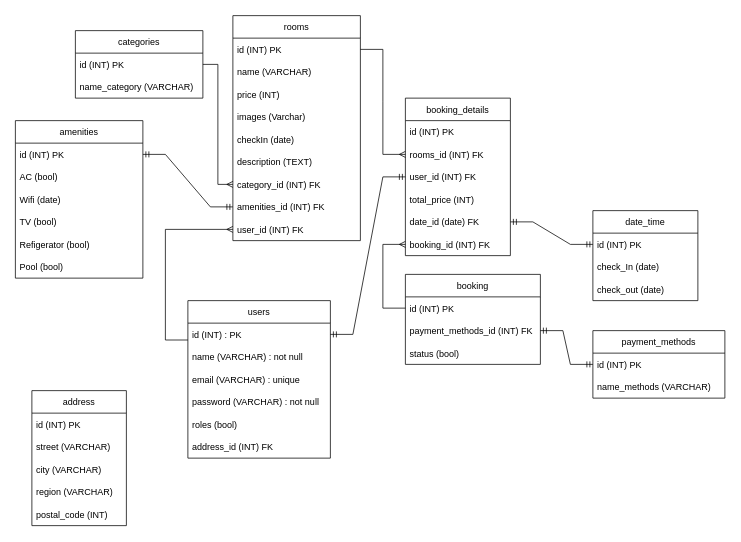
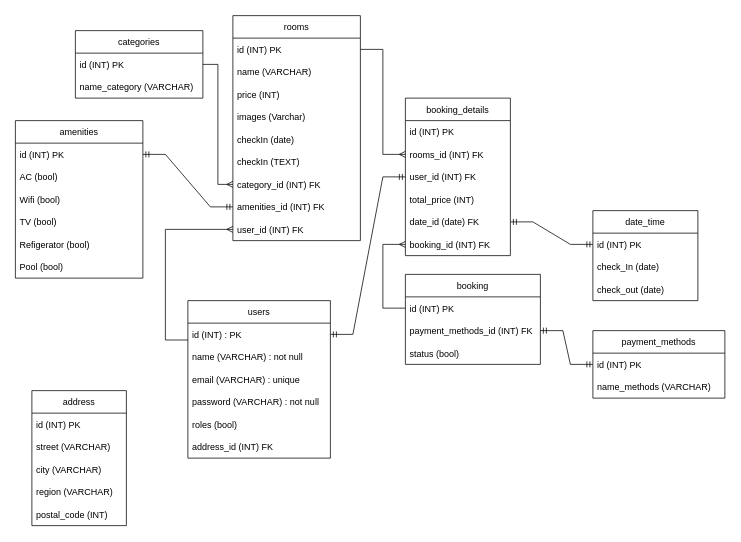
  <mxCell id="0" />
  <mxCell id="1" parent="0" />
  <mxCell id="2" value="users" style="swimlane;fontStyle=0;childLayout=stackLayout;horizontal=1;startSize=30;horizontalStack=0;resizeParent=1;resizeParentMax=0;resizeLast=0;collapsible=1;marginBottom=0;" parent="1" vertex="1"><mxGeometry x="250" y="400" width="190" height="210" as="geometry" /></mxCell>
  <mxCell id="3" value="id (INT) : PK" style="text;strokeColor=none;fillColor=none;align=left;verticalAlign=middle;spacingLeft=4;spacingRight=4;overflow=hidden;points=[[0,0.5],[1,0.5]];portConstraint=eastwest;rotatable=0;" parent="2" vertex="1"><mxGeometry y="30" width="190" height="30" as="geometry" /></mxCell>
  <mxCell id="4" value="name (VARCHAR) : not null" style="text;strokeColor=none;fillColor=none;align=left;verticalAlign=middle;spacingLeft=4;spacingRight=4;overflow=hidden;points=[[0,0.5],[1,0.5]];portConstraint=eastwest;rotatable=0;" parent="2" vertex="1"><mxGeometry y="60" width="190" height="30" as="geometry" /></mxCell>
  <mxCell id="5" value="email (VARCHAR) : unique" style="text;strokeColor=none;fillColor=none;align=left;verticalAlign=middle;spacingLeft=4;spacingRight=4;overflow=hidden;points=[[0,0.5],[1,0.5]];portConstraint=eastwest;rotatable=0;" parent="2" vertex="1"><mxGeometry y="90" width="190" height="30" as="geometry" /></mxCell>
  <mxCell id="6" value="password (VARCHAR) : not null" style="text;strokeColor=none;fillColor=none;align=left;verticalAlign=middle;spacingLeft=4;spacingRight=4;overflow=hidden;points=[[0,0.5],[1,0.5]];portConstraint=eastwest;rotatable=0;" parent="2" vertex="1"><mxGeometry y="120" width="190" height="30" as="geometry" /></mxCell>
  <mxCell id="7" value="roles (bool)" style="text;strokeColor=none;fillColor=none;align=left;verticalAlign=middle;spacingLeft=4;spacingRight=4;overflow=hidden;points=[[0,0.5],[1,0.5]];portConstraint=eastwest;rotatable=0;" parent="2" vertex="1"><mxGeometry y="150" width="190" height="30" as="geometry" /></mxCell>
  <mxCell id="8" value="address_id (INT) FK " style="text;strokeColor=none;fillColor=none;align=left;verticalAlign=middle;spacingLeft=4;spacingRight=4;overflow=hidden;points=[[0,0.5],[1,0.5]];portConstraint=eastwest;rotatable=0;" parent="2" vertex="1"><mxGeometry y="180" width="190" height="30" as="geometry" /></mxCell>
  <mxCell id="9" value="rooms" style="swimlane;fontStyle=0;childLayout=stackLayout;horizontal=1;startSize=30;horizontalStack=0;resizeParent=1;resizeParentMax=0;resizeLast=0;collapsible=1;marginBottom=0;" parent="1" vertex="1"><mxGeometry x="310" y="20" width="170" height="300" as="geometry" /></mxCell>
  <mxCell id="10" value="id (INT) PK" style="text;strokeColor=none;fillColor=none;align=left;verticalAlign=middle;spacingLeft=4;spacingRight=4;overflow=hidden;points=[[0,0.5],[1,0.5]];portConstraint=eastwest;rotatable=0;" parent="9" vertex="1"><mxGeometry y="30" width="170" height="30" as="geometry" /></mxCell>
  <mxCell id="11" value="name (VARCHAR)" style="text;strokeColor=none;fillColor=none;align=left;verticalAlign=middle;spacingLeft=4;spacingRight=4;overflow=hidden;points=[[0,0.5],[1,0.5]];portConstraint=eastwest;rotatable=0;" parent="9" vertex="1"><mxGeometry y="60" width="170" height="30" as="geometry" /></mxCell>
  <mxCell id="12" value="price (INT)" style="text;strokeColor=none;fillColor=none;align=left;verticalAlign=middle;spacingLeft=4;spacingRight=4;overflow=hidden;points=[[0,0.5],[1,0.5]];portConstraint=eastwest;rotatable=0;" parent="9" vertex="1"><mxGeometry y="90" width="170" height="30" as="geometry" /></mxCell>
  <mxCell id="13" value="images (Varchar)" style="text;strokeColor=none;fillColor=none;align=left;verticalAlign=middle;spacingLeft=4;spacingRight=4;overflow=hidden;points=[[0,0.5],[1,0.5]];portConstraint=eastwest;rotatable=0;" parent="9" vertex="1"><mxGeometry y="120" width="170" height="30" as="geometry" /></mxCell>
  <mxCell id="14" value="checkIn (date)" style="text;strokeColor=none;fillColor=none;align=left;verticalAlign=middle;spacingLeft=4;spacingRight=4;overflow=hidden;points=[[0,0.5],[1,0.5]];portConstraint=eastwest;rotatable=0;" parent="9" vertex="1"><mxGeometry y="150" width="170" height="30" as="geometry" /></mxCell>
- <mxCell id="15" value="description (TEXT)" style="text;strokeColor=none;fillColor=none;align=left;verticalAlign=middle;spacingLeft=4;spacingRight=4;overflow=hidden;points=[[0,0.5],[1,0.5]];portConstraint=eastwest;rotatable=0;" parent="9" vertex="1"><mxGeometry y="180" width="170" height="30" as="geometry" /></mxCell>
+ <mxCell id="15" value="checkIn (TEXT)" style="text;strokeColor=none;fillColor=none;align=left;verticalAlign=middle;spacingLeft=4;spacingRight=4;overflow=hidden;points=[[0,0.5],[1,0.5]];portConstraint=eastwest;rotatable=0;" parent="9" vertex="1"><mxGeometry y="180" width="170" height="30" as="geometry" /></mxCell>
  <mxCell id="16" value="category_id (INT) FK" style="text;strokeColor=none;fillColor=none;align=left;verticalAlign=middle;spacingLeft=4;spacingRight=4;overflow=hidden;points=[[0,0.5],[1,0.5]];portConstraint=eastwest;rotatable=0;" parent="9" vertex="1"><mxGeometry y="210" width="170" height="30" as="geometry" /></mxCell>
  <mxCell id="17" value="amenities_id (INT) FK" style="text;strokeColor=none;fillColor=none;align=left;verticalAlign=middle;spacingLeft=4;spacingRight=4;overflow=hidden;points=[[0,0.5],[1,0.5]];portConstraint=eastwest;rotatable=0;" parent="9" vertex="1"><mxGeometry y="240" width="170" height="30" as="geometry" /></mxCell>
  <mxCell id="18" value="user_id (INT) FK" style="text;strokeColor=none;fillColor=none;align=left;verticalAlign=middle;spacingLeft=4;spacingRight=4;overflow=hidden;points=[[0,0.5],[1,0.5]];portConstraint=eastwest;rotatable=0;" parent="9" vertex="1"><mxGeometry y="270" width="170" height="30" as="geometry" /></mxCell>
  <mxCell id="19" value="booking" style="swimlane;fontStyle=0;childLayout=stackLayout;horizontal=1;startSize=30;horizontalStack=0;resizeParent=1;resizeParentMax=0;resizeLast=0;collapsible=1;marginBottom=0;" parent="1" vertex="1"><mxGeometry x="540" y="365" width="180" height="120" as="geometry" /></mxCell>
  <mxCell id="20" value="id (INT) PK" style="text;strokeColor=none;fillColor=none;align=left;verticalAlign=middle;spacingLeft=4;spacingRight=4;overflow=hidden;points=[[0,0.5],[1,0.5]];portConstraint=eastwest;rotatable=0;" parent="19" vertex="1"><mxGeometry y="30" width="180" height="30" as="geometry" /></mxCell>
  <mxCell id="21" value="payment_methods_id (INT) FK" style="text;strokeColor=none;fillColor=none;align=left;verticalAlign=middle;spacingLeft=4;spacingRight=4;overflow=hidden;points=[[0,0.5],[1,0.5]];portConstraint=eastwest;rotatable=0;" parent="19" vertex="1"><mxGeometry y="60" width="180" height="30" as="geometry" /></mxCell>
  <mxCell id="22" value="status (bool)" style="text;strokeColor=none;fillColor=none;align=left;verticalAlign=middle;spacingLeft=4;spacingRight=4;overflow=hidden;points=[[0,0.5],[1,0.5]];portConstraint=eastwest;rotatable=0;" parent="19" vertex="1"><mxGeometry y="90" width="180" height="30" as="geometry" /></mxCell>
  <mxCell id="23" value="address" style="swimlane;fontStyle=0;childLayout=stackLayout;horizontal=1;startSize=30;horizontalStack=0;resizeParent=1;resizeParentMax=0;resizeLast=0;collapsible=1;marginBottom=0;" parent="1" vertex="1"><mxGeometry x="42" y="520" width="126" height="180" as="geometry" /></mxCell>
  <mxCell id="24" value="id (INT) PK" style="text;strokeColor=none;fillColor=none;align=left;verticalAlign=middle;spacingLeft=4;spacingRight=4;overflow=hidden;points=[[0,0.5],[1,0.5]];portConstraint=eastwest;rotatable=0;" parent="23" vertex="1"><mxGeometry y="30" width="126" height="30" as="geometry" /></mxCell>
  <mxCell id="25" value="street (VARCHAR)" style="text;strokeColor=none;fillColor=none;align=left;verticalAlign=middle;spacingLeft=4;spacingRight=4;overflow=hidden;points=[[0,0.5],[1,0.5]];portConstraint=eastwest;rotatable=0;" parent="23" vertex="1"><mxGeometry y="60" width="126" height="30" as="geometry" /></mxCell>
  <mxCell id="26" value="city (VARCHAR)" style="text;strokeColor=none;fillColor=none;align=left;verticalAlign=middle;spacingLeft=4;spacingRight=4;overflow=hidden;points=[[0,0.5],[1,0.5]];portConstraint=eastwest;rotatable=0;" parent="23" vertex="1"><mxGeometry y="90" width="126" height="30" as="geometry" /></mxCell>
  <mxCell id="27" value="region (VARCHAR)" style="text;strokeColor=none;fillColor=none;align=left;verticalAlign=middle;spacingLeft=4;spacingRight=4;overflow=hidden;points=[[0,0.5],[1,0.5]];portConstraint=eastwest;rotatable=0;" parent="23" vertex="1"><mxGeometry y="120" width="126" height="30" as="geometry" /></mxCell>
  <mxCell id="28" value="postal_code (INT)" style="text;strokeColor=none;fillColor=none;align=left;verticalAlign=middle;spacingLeft=4;spacingRight=4;overflow=hidden;points=[[0,0.5],[1,0.5]];portConstraint=eastwest;rotatable=0;" parent="23" vertex="1"><mxGeometry y="150" width="126" height="30" as="geometry" /></mxCell>
  <mxCell id="29" value="" style="edgeStyle=entityRelationEdgeStyle;fontSize=12;html=1;endArrow=ERmandOne;startArrow=ERmandOne;rounded=0;exitX=0;exitY=0.5;exitDx=0;exitDy=0;entryX=1;entryY=0.5;entryDx=0;entryDy=0;" parent="1" source="40" target="21" edge="1"><mxGeometry width="100" height="100" relative="1" as="geometry"><mxPoint x="756" y="890" as="sourcePoint" /><mxPoint x="680" y="725" as="targetPoint" /></mxGeometry></mxCell>
  <mxCell id="30" value="booking_details" style="swimlane;fontStyle=0;childLayout=stackLayout;horizontal=1;startSize=30;horizontalStack=0;resizeParent=1;resizeParentMax=0;resizeLast=0;collapsible=1;marginBottom=0;" parent="1" vertex="1"><mxGeometry x="540" y="130" width="140" height="210" as="geometry" /></mxCell>
  <mxCell id="31" value="id (INT) PK" style="text;strokeColor=none;fillColor=none;align=left;verticalAlign=middle;spacingLeft=4;spacingRight=4;overflow=hidden;points=[[0,0.5],[1,0.5]];portConstraint=eastwest;rotatable=0;" parent="30" vertex="1"><mxGeometry y="30" width="140" height="30" as="geometry" /></mxCell>
  <mxCell id="32" value="rooms_id (INT) FK" style="text;strokeColor=none;fillColor=none;align=left;verticalAlign=middle;spacingLeft=4;spacingRight=4;overflow=hidden;points=[[0,0.5],[1,0.5]];portConstraint=eastwest;rotatable=0;" parent="30" vertex="1"><mxGeometry y="60" width="140" height="30" as="geometry" /></mxCell>
  <mxCell id="33" value="user_id (INT) FK " style="text;strokeColor=none;fillColor=none;align=left;verticalAlign=middle;spacingLeft=4;spacingRight=4;overflow=hidden;points=[[0,0.5],[1,0.5]];portConstraint=eastwest;rotatable=0;" parent="30" vertex="1"><mxGeometry y="90" width="140" height="30" as="geometry" /></mxCell>
  <mxCell id="34" value="total_price (INT)" style="text;strokeColor=none;fillColor=none;align=left;verticalAlign=middle;spacingLeft=4;spacingRight=4;overflow=hidden;points=[[0,0.5],[1,0.5]];portConstraint=eastwest;rotatable=0;" parent="30" vertex="1"><mxGeometry y="120" width="140" height="30" as="geometry" /></mxCell>
  <mxCell id="35" value="date_id (date) FK" style="text;strokeColor=none;fillColor=none;align=left;verticalAlign=middle;spacingLeft=4;spacingRight=4;overflow=hidden;points=[[0,0.5],[1,0.5]];portConstraint=eastwest;rotatable=0;" parent="30" vertex="1"><mxGeometry y="150" width="140" height="30" as="geometry" /></mxCell>
  <mxCell id="36" value="booking_id (INT) FK" style="text;strokeColor=none;fillColor=none;align=left;verticalAlign=middle;spacingLeft=4;spacingRight=4;overflow=hidden;points=[[0,0.5],[1,0.5]];portConstraint=eastwest;rotatable=0;" parent="30" vertex="1"><mxGeometry y="180" width="140" height="30" as="geometry" /></mxCell>
  <mxCell id="37" value="" style="edgeStyle=elbowEdgeStyle;fontSize=12;html=1;endArrow=ERmany;rounded=0;exitX=1;exitY=0.5;exitDx=0;exitDy=0;entryX=0;entryY=0.5;entryDx=0;entryDy=0;" parent="1" source="58" target="16" edge="1"><mxGeometry width="100" height="100" relative="1" as="geometry"><mxPoint x="260" y="275" as="sourcePoint" /><mxPoint x="660" y="600" as="targetPoint" /></mxGeometry></mxCell>
  <mxCell id="38" value="" style="edgeStyle=entityRelationEdgeStyle;fontSize=12;html=1;endArrow=ERmany;rounded=0;exitX=1;exitY=0.5;exitDx=0;exitDy=0;entryX=0;entryY=0.5;entryDx=0;entryDy=0;" parent="1" source="10" target="32" edge="1"><mxGeometry width="100" height="100" relative="1" as="geometry"><mxPoint x="410" y="450" as="sourcePoint" /><mxPoint x="510" y="350" as="targetPoint" /></mxGeometry></mxCell>
  <mxCell id="39" value="payment_methods" style="swimlane;fontStyle=0;childLayout=stackLayout;horizontal=1;startSize=30;horizontalStack=0;resizeParent=1;resizeParentMax=0;resizeLast=0;collapsible=1;marginBottom=0;" parent="1" vertex="1"><mxGeometry x="790" y="440" width="176" height="90" as="geometry" /></mxCell>
  <mxCell id="40" value="id (INT) PK" style="text;strokeColor=none;fillColor=none;align=left;verticalAlign=middle;spacingLeft=4;spacingRight=4;overflow=hidden;points=[[0,0.5],[1,0.5]];portConstraint=eastwest;rotatable=0;" parent="39" vertex="1"><mxGeometry y="30" width="176" height="30" as="geometry" /></mxCell>
  <mxCell id="41" value="name_methods (VARCHAR)" style="text;strokeColor=none;fillColor=none;align=left;verticalAlign=middle;spacingLeft=4;spacingRight=4;overflow=hidden;points=[[0,0.5],[1,0.5]];portConstraint=eastwest;rotatable=0;" parent="39" vertex="1"><mxGeometry y="60" width="176" height="30" as="geometry" /></mxCell>
  <mxCell id="42" value="" style="edgeStyle=elbowEdgeStyle;fontSize=12;html=1;endArrow=ERmany;rounded=0;exitX=0;exitY=0.5;exitDx=0;exitDy=0;entryX=0;entryY=0.5;entryDx=0;entryDy=0;" parent="1" source="20" target="36" edge="1"><mxGeometry width="100" height="100" relative="1" as="geometry"><mxPoint x="840" y="460" as="sourcePoint" /><mxPoint x="1120" y="530" as="targetPoint" /><Array as="points"><mxPoint x="510" y="360" /></Array></mxGeometry></mxCell>
  <mxCell id="43" value="" style="edgeStyle=entityRelationEdgeStyle;fontSize=12;html=1;endArrow=ERmandOne;startArrow=ERmandOne;rounded=0;entryX=1;entryY=0.5;entryDx=0;entryDy=0;exitX=0;exitY=0.5;exitDx=0;exitDy=0;" parent="1" source="33" target="3" edge="1"><mxGeometry width="100" height="100" relative="1" as="geometry"><mxPoint x="450" y="610" as="sourcePoint" /><mxPoint x="556" y="550" as="targetPoint" /></mxGeometry></mxCell>
  <mxCell id="44" value="date_time" style="swimlane;fontStyle=0;childLayout=stackLayout;horizontal=1;startSize=30;horizontalStack=0;resizeParent=1;resizeParentMax=0;resizeLast=0;collapsible=1;marginBottom=0;" parent="1" vertex="1"><mxGeometry x="790" y="280" width="140" height="120" as="geometry" /></mxCell>
  <mxCell id="45" value="id (INT) PK" style="text;strokeColor=none;fillColor=none;align=left;verticalAlign=middle;spacingLeft=4;spacingRight=4;overflow=hidden;points=[[0,0.5],[1,0.5]];portConstraint=eastwest;rotatable=0;" parent="44" vertex="1"><mxGeometry y="30" width="140" height="30" as="geometry" /></mxCell>
  <mxCell id="46" value="check_In (date)" style="text;strokeColor=none;fillColor=none;align=left;verticalAlign=middle;spacingLeft=4;spacingRight=4;overflow=hidden;points=[[0,0.5],[1,0.5]];portConstraint=eastwest;rotatable=0;" parent="44" vertex="1"><mxGeometry y="60" width="140" height="30" as="geometry" /></mxCell>
  <mxCell id="47" value="check_out (date)" style="text;strokeColor=none;fillColor=none;align=left;verticalAlign=middle;spacingLeft=4;spacingRight=4;overflow=hidden;points=[[0,0.5],[1,0.5]];portConstraint=eastwest;rotatable=0;" parent="44" vertex="1"><mxGeometry y="90" width="140" height="30" as="geometry" /></mxCell>
  <mxCell id="48" value="" style="edgeStyle=entityRelationEdgeStyle;fontSize=12;html=1;endArrow=ERmandOne;startArrow=ERmandOne;rounded=0;entryX=1;entryY=0.5;entryDx=0;entryDy=0;exitX=0;exitY=0.5;exitDx=0;exitDy=0;" parent="1" source="45" target="35" edge="1"><mxGeometry width="100" height="100" relative="1" as="geometry"><mxPoint x="850" y="410" as="sourcePoint" /><mxPoint x="760" y="440" as="targetPoint" /></mxGeometry></mxCell>
  <mxCell id="49" value="" style="edgeStyle=elbowEdgeStyle;fontSize=12;html=1;endArrow=ERmany;rounded=0;exitX=0;exitY=0.25;exitDx=0;exitDy=0;entryX=0;entryY=0.5;entryDx=0;entryDy=0;" parent="1" source="2" target="18" edge="1"><mxGeometry width="100" height="100" relative="1" as="geometry"><mxPoint x="230" y="450" as="sourcePoint" /><mxPoint x="310" y="320" as="targetPoint" /><Array as="points"><mxPoint x="220" y="420" /></Array></mxGeometry></mxCell>
  <mxCell id="50" value="amenities" style="swimlane;fontStyle=0;childLayout=stackLayout;horizontal=1;startSize=30;horizontalStack=0;resizeParent=1;resizeParentMax=0;resizeLast=0;collapsible=1;marginBottom=0;" parent="1" vertex="1"><mxGeometry x="20" y="160" width="170" height="210" as="geometry" /></mxCell>
  <mxCell id="51" value="id (INT) PK" style="text;strokeColor=none;fillColor=none;align=left;verticalAlign=middle;spacingLeft=4;spacingRight=4;overflow=hidden;points=[[0,0.5],[1,0.5]];portConstraint=eastwest;rotatable=0;" parent="50" vertex="1"><mxGeometry y="30" width="170" height="30" as="geometry" /></mxCell>
  <mxCell id="52" value="AC (bool)" style="text;strokeColor=none;fillColor=none;align=left;verticalAlign=middle;spacingLeft=4;spacingRight=4;overflow=hidden;points=[[0,0.5],[1,0.5]];portConstraint=eastwest;rotatable=0;" parent="50" vertex="1"><mxGeometry y="60" width="170" height="30" as="geometry" /></mxCell>
- <mxCell id="53" value="Wifi (date)" style="text;strokeColor=none;fillColor=none;align=left;verticalAlign=middle;spacingLeft=4;spacingRight=4;overflow=hidden;points=[[0,0.5],[1,0.5]];portConstraint=eastwest;rotatable=0;" parent="50" vertex="1"><mxGeometry y="90" width="170" height="30" as="geometry" /></mxCell>
+ <mxCell id="53" value="Wifi (bool)" style="text;strokeColor=none;fillColor=none;align=left;verticalAlign=middle;spacingLeft=4;spacingRight=4;overflow=hidden;points=[[0,0.5],[1,0.5]];portConstraint=eastwest;rotatable=0;" parent="50" vertex="1"><mxGeometry y="90" width="170" height="30" as="geometry" /></mxCell>
  <mxCell id="54" value="TV (bool)" style="text;strokeColor=none;fillColor=none;align=left;verticalAlign=middle;spacingLeft=4;spacingRight=4;overflow=hidden;points=[[0,0.5],[1,0.5]];portConstraint=eastwest;rotatable=0;" parent="50" vertex="1"><mxGeometry y="120" width="170" height="30" as="geometry" /></mxCell>
  <mxCell id="55" value="Refigerator (bool)" style="text;strokeColor=none;fillColor=none;align=left;verticalAlign=middle;spacingLeft=4;spacingRight=4;overflow=hidden;points=[[0,0.5],[1,0.5]];portConstraint=eastwest;rotatable=0;" parent="50" vertex="1"><mxGeometry y="150" width="170" height="30" as="geometry" /></mxCell>
  <mxCell id="56" value="Pool (bool)" style="text;strokeColor=none;fillColor=none;align=left;verticalAlign=middle;spacingLeft=4;spacingRight=4;overflow=hidden;points=[[0,0.5],[1,0.5]];portConstraint=eastwest;rotatable=0;" parent="50" vertex="1"><mxGeometry y="180" width="170" height="30" as="geometry" /></mxCell>
  <mxCell id="57" value="categories" style="swimlane;fontStyle=0;childLayout=stackLayout;horizontal=1;startSize=30;horizontalStack=0;resizeParent=1;resizeParentMax=0;resizeLast=0;collapsible=1;marginBottom=0;" parent="1" vertex="1"><mxGeometry x="100" y="40" width="170" height="90" as="geometry" /></mxCell>
  <mxCell id="58" value="id (INT) PK" style="text;strokeColor=none;fillColor=none;align=left;verticalAlign=middle;spacingLeft=4;spacingRight=4;overflow=hidden;points=[[0,0.5],[1,0.5]];portConstraint=eastwest;rotatable=0;" parent="57" vertex="1"><mxGeometry y="30" width="170" height="30" as="geometry" /></mxCell>
  <mxCell id="59" value="name_category (VARCHAR) " style="text;strokeColor=none;fillColor=none;align=left;verticalAlign=middle;spacingLeft=4;spacingRight=4;overflow=hidden;points=[[0,0.5],[1,0.5]];portConstraint=eastwest;rotatable=0;" parent="57" vertex="1"><mxGeometry y="60" width="170" height="30" as="geometry" /></mxCell>
  <mxCell id="60" value="" style="edgeStyle=entityRelationEdgeStyle;fontSize=12;html=1;endArrow=ERmandOne;startArrow=ERmandOne;rounded=0;entryX=1;entryY=0.5;entryDx=0;entryDy=0;exitX=0;exitY=0.5;exitDx=0;exitDy=0;" parent="1" source="17" target="51" edge="1"><mxGeometry width="100" height="100" relative="1" as="geometry"><mxPoint x="250" y="240" as="sourcePoint" /><mxPoint x="300" y="410" as="targetPoint" /></mxGeometry></mxCell>
